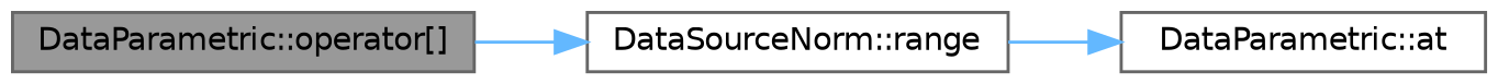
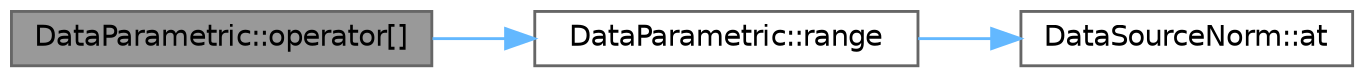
  digraph {
    rankdir=LR
    node [color=grey40 fillcolor=white fontname=Helvetica fontsize=10 shape=box style=filled]
    edge [color=steelblue1 fontname=Helvetica fontsize=10 labelfontname=Helvetica labelfontsize=10 style=solid]
    n1 [color=gray40 fillcolor=grey60 fontcolor=black height=0.2 label="DataParametric::operator[]" width=0.4]
-   n2 [height=0.2 label="DataSourceNorm::range" width=0.4]
-   n3 [height=0.2 label="DataParametric::at" width=0.4]
+   n2 [height=0.2 label="DataParametric::range" width=0.4]
+   n3 [height=0.2 label="DataSourceNorm::at" width=0.4]
    n1 -> n2
    n2 -> n3
  }
